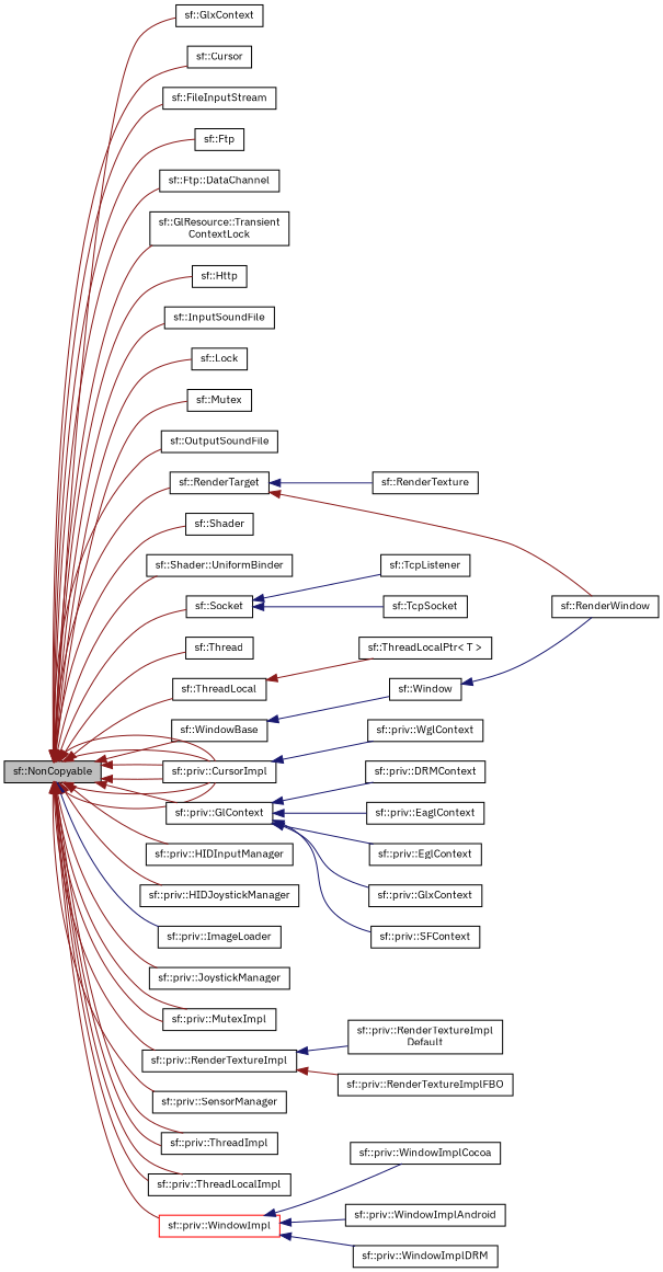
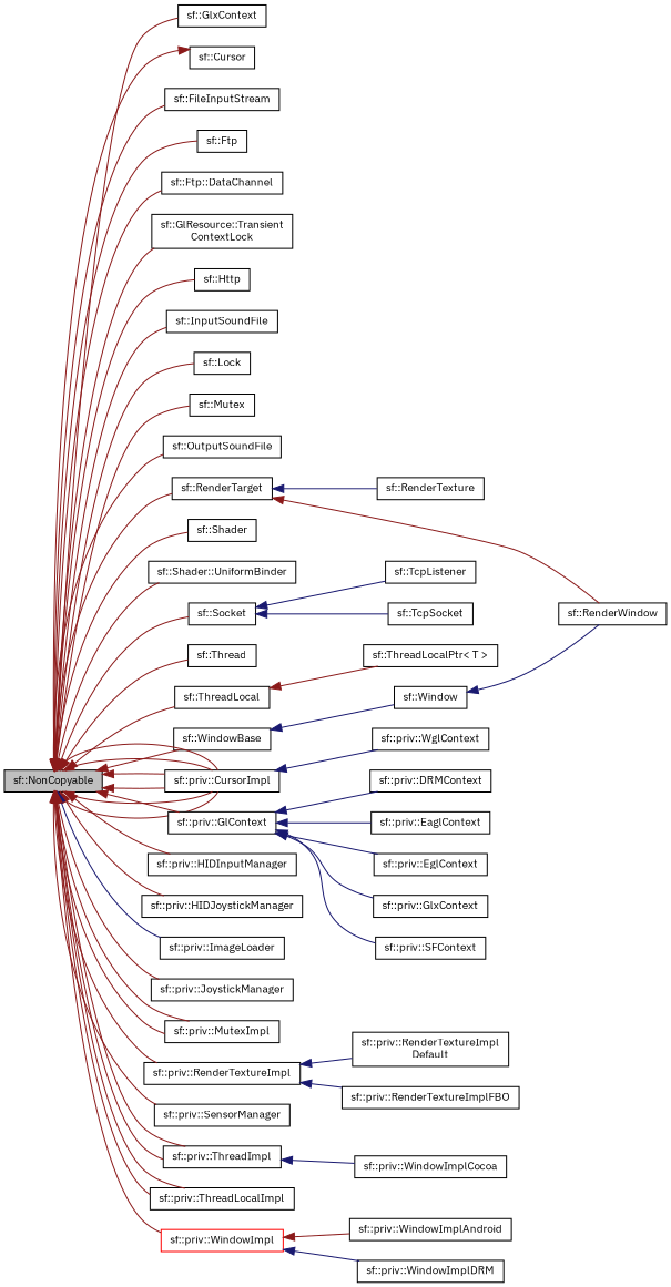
  digraph {
    fontname="IBM Plex Sans"
    rankdir=LR
    node [color=black fillcolor=white fontname="IBM Plex Sans" fontsize=10 shape=record style=filled]
    edge [color=firebrick4 dir=back fontname="IBM Plex Sans" fontsize=10 labelfontname=Helvetica labelfontsize=10 style=solid]
    n1 [fillcolor=grey75 fontcolor=black height=0.2 label="sf::NonCopyable" width=0.4]
    n2 [height=0.2 label="sf::GlxContext" width=0.4]
    n3 [height=0.2 label="sf::Cursor" width=0.4]
    n4 [height=0.2 label="sf::FileInputStream" width=0.4]
    n5 [height=0.2 label="sf::Ftp" width=0.4]
    n6 [height=0.2 label="sf::Ftp::DataChannel" width=0.4]
    n7 [height=0.2 label="sf::GlResource::Transient\lContextLock" width=0.4]
    n8 [height=0.2 label="sf::Http" width=0.4]
    n9 [height=0.2 label="sf::InputSoundFile" width=0.4]
    n10 [height=0.2 label="sf::Lock" width=0.4]
    n11 [height=0.2 label="sf::Mutex" width=0.4]
    n12 [height=0.2 label="sf::OutputSoundFile" width=0.4]
    n13 [height=0.2 label="sf::RenderTarget" width=0.4]
    n14 [height=0.2 label="sf::Shader" width=0.4]
    n15 [height=0.2 label="sf::Shader::UniformBinder" width=0.4]
    n16 [height=0.2 label="sf::Socket" width=0.4]
    n17 [height=0.2 label="sf::Thread" width=0.4]
    n18 [height=0.2 label="sf::ThreadLocal" width=0.4]
    n19 [height=0.2 label="sf::WindowBase" width=0.4]
    n20 [height=0.2 label="sf::priv::CursorImpl" width=0.4]
    n21 [height=0.2 label="sf::priv::GlContext" width=0.4]
    n22 [height=0.2 label="sf::priv::HIDInputManager" width=0.4]
    n23 [height=0.2 label="sf::priv::HIDJoystickManager" width=0.4]
    n24 [height=0.2 label="sf::priv::ImageLoader" width=0.4]
    n25 [height=0.2 label="sf::priv::JoystickManager" width=0.4]
    n26 [height=0.2 label="sf::priv::MutexImpl" width=0.4]
    n27 [height=0.2 label="sf::priv::RenderTextureImpl" width=0.4]
    n28 [height=0.2 label="sf::priv::SensorManager" width=0.4]
    n29 [height=0.2 label="sf::priv::ThreadImpl" width=0.4]
    n30 [height=0.2 label="sf::priv::ThreadLocalImpl" width=0.4]
    n31 [color=red height=0.2 label="sf::priv::WindowImpl" width=0.4]
    n32 [height=0.2 label="sf::RenderTexture" width=0.4]
    n33 [height=0.2 label="sf::RenderWindow" width=0.4]
    n34 [height=0.2 label="sf::TcpListener" width=0.4]
    n35 [height=0.2 label="sf::TcpSocket" width=0.4]
    n36 [height=0.2 label="sf::ThreadLocalPtr\< T \>" width=0.4]
    n37 [height=0.2 label="sf::Window" width=0.4]
    n38 [height=0.2 label="sf::priv::WglContext" width=0.4]
    n39 [height=0.2 label="sf::priv::DRMContext" width=0.4]
    n40 [height=0.2 label="sf::priv::EaglContext" width=0.4]
    n41 [height=0.2 label="sf::priv::EglContext" width=0.4]
    n42 [height=0.2 label="sf::priv::GlxContext" width=0.4]
    n43 [height=0.2 label="sf::priv::SFContext" width=0.4]
    n44 [height=0.2 label="sf::priv::RenderTextureImpl\lDefault" width=0.4]
    n45 [height=0.2 label="sf::priv::RenderTextureImplFBO" width=0.4]
    n46 [height=0.2 label="sf::priv::WindowImplAndroid" width=0.4]
    n47 [height=0.2 label="sf::priv::WindowImplCocoa" width=0.4]
    n48 [height=0.2 label="sf::priv::WindowImplDRM" width=0.4]
    n1 -> n2
-   n1 -> n3
+   n3 -> n1
    n1 -> n4
    n1 -> n5
    n1 -> n6
    n1 -> n7
    n1 -> n8
    n1 -> n9
    n1 -> n10
    n1 -> n11
    n1 -> n12
    n1 -> n13
    n1 -> n14
    n1 -> n15
    n1 -> n16
    n1 -> n17
    n1 -> n18
    n1 -> n19
    n1 -> n20
    n1 -> n20
    n1 -> n20
    n1 -> n20
    n1 -> n20
    n1 -> n20
    n1 -> n21
    n1 -> n22
    n1 -> n23
    n1 -> n24 [color=midnightblue]
    n1 -> n25
    n1 -> n26
    n1 -> n26
    n1 -> n27
    n1 -> n28
    n1 -> n29
    n1 -> n29
    n1 -> n30
    n1 -> n30
    n1 -> n31
    n13 -> n32 [color=midnightblue]
    n13 -> n33
    n16 -> n34 [color=midnightblue]
    n16 -> n35 [color=midnightblue]
    n18 -> n36
    n19 -> n37 [color=midnightblue]
    n20 -> n38 [color=midnightblue]
    n21 -> n39 [color=midnightblue]
    n21 -> n40 [color=midnightblue]
    n21 -> n41 [color=midnightblue]
    n21 -> n42 [color=midnightblue]
    n21 -> n43 [color=midnightblue]
    n27 -> n44 [color=midnightblue]
-   n27 -> n45
-   n31 -> n46 [color=midnightblue]
-   n31 -> n47 [color=midnightblue]
+   n27 -> n45 [color=midnightblue]
+   n31 -> n46
+   n29 -> n47 [color=midnightblue]
    n31 -> n48 [color=midnightblue]
    n37 -> n33 [color=midnightblue]
  }
